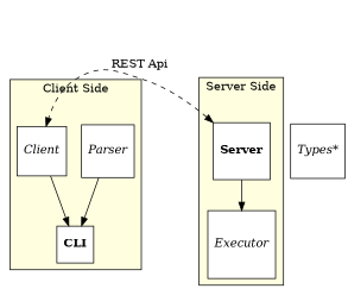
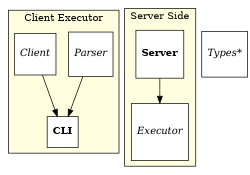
  digraph {
    node [fillcolor=white shape=square style=filled]
    n1 [label=<<i>Parser</i>>]
    n2 [label=<<i>Client</i>>]
    n3 [label=<<b>CLI</b>>]
    n4 [label=<<i>Executor</i>>]
    n5 [label=<<b>Server</b>>]
    n6 [label=<<i>Types*</i>>]
    subgraph cluster_1 {
      fillcolor=lightyellow
-     label="Client Side"
+     label="Client Executor"
      style=filled
      n1
      n2
      n3
    }
    subgraph cluster_2 {
      fillcolor=lightyellow
      label="Server Side"
      style=filled
      n4
      n5
    }
    n1 -> n3
    n2 -> n3
-   n5 -> n2 [constraint=false dir=both label=<REST Api> minlen=3 style=dashed]
    n5 -> n4
  }
